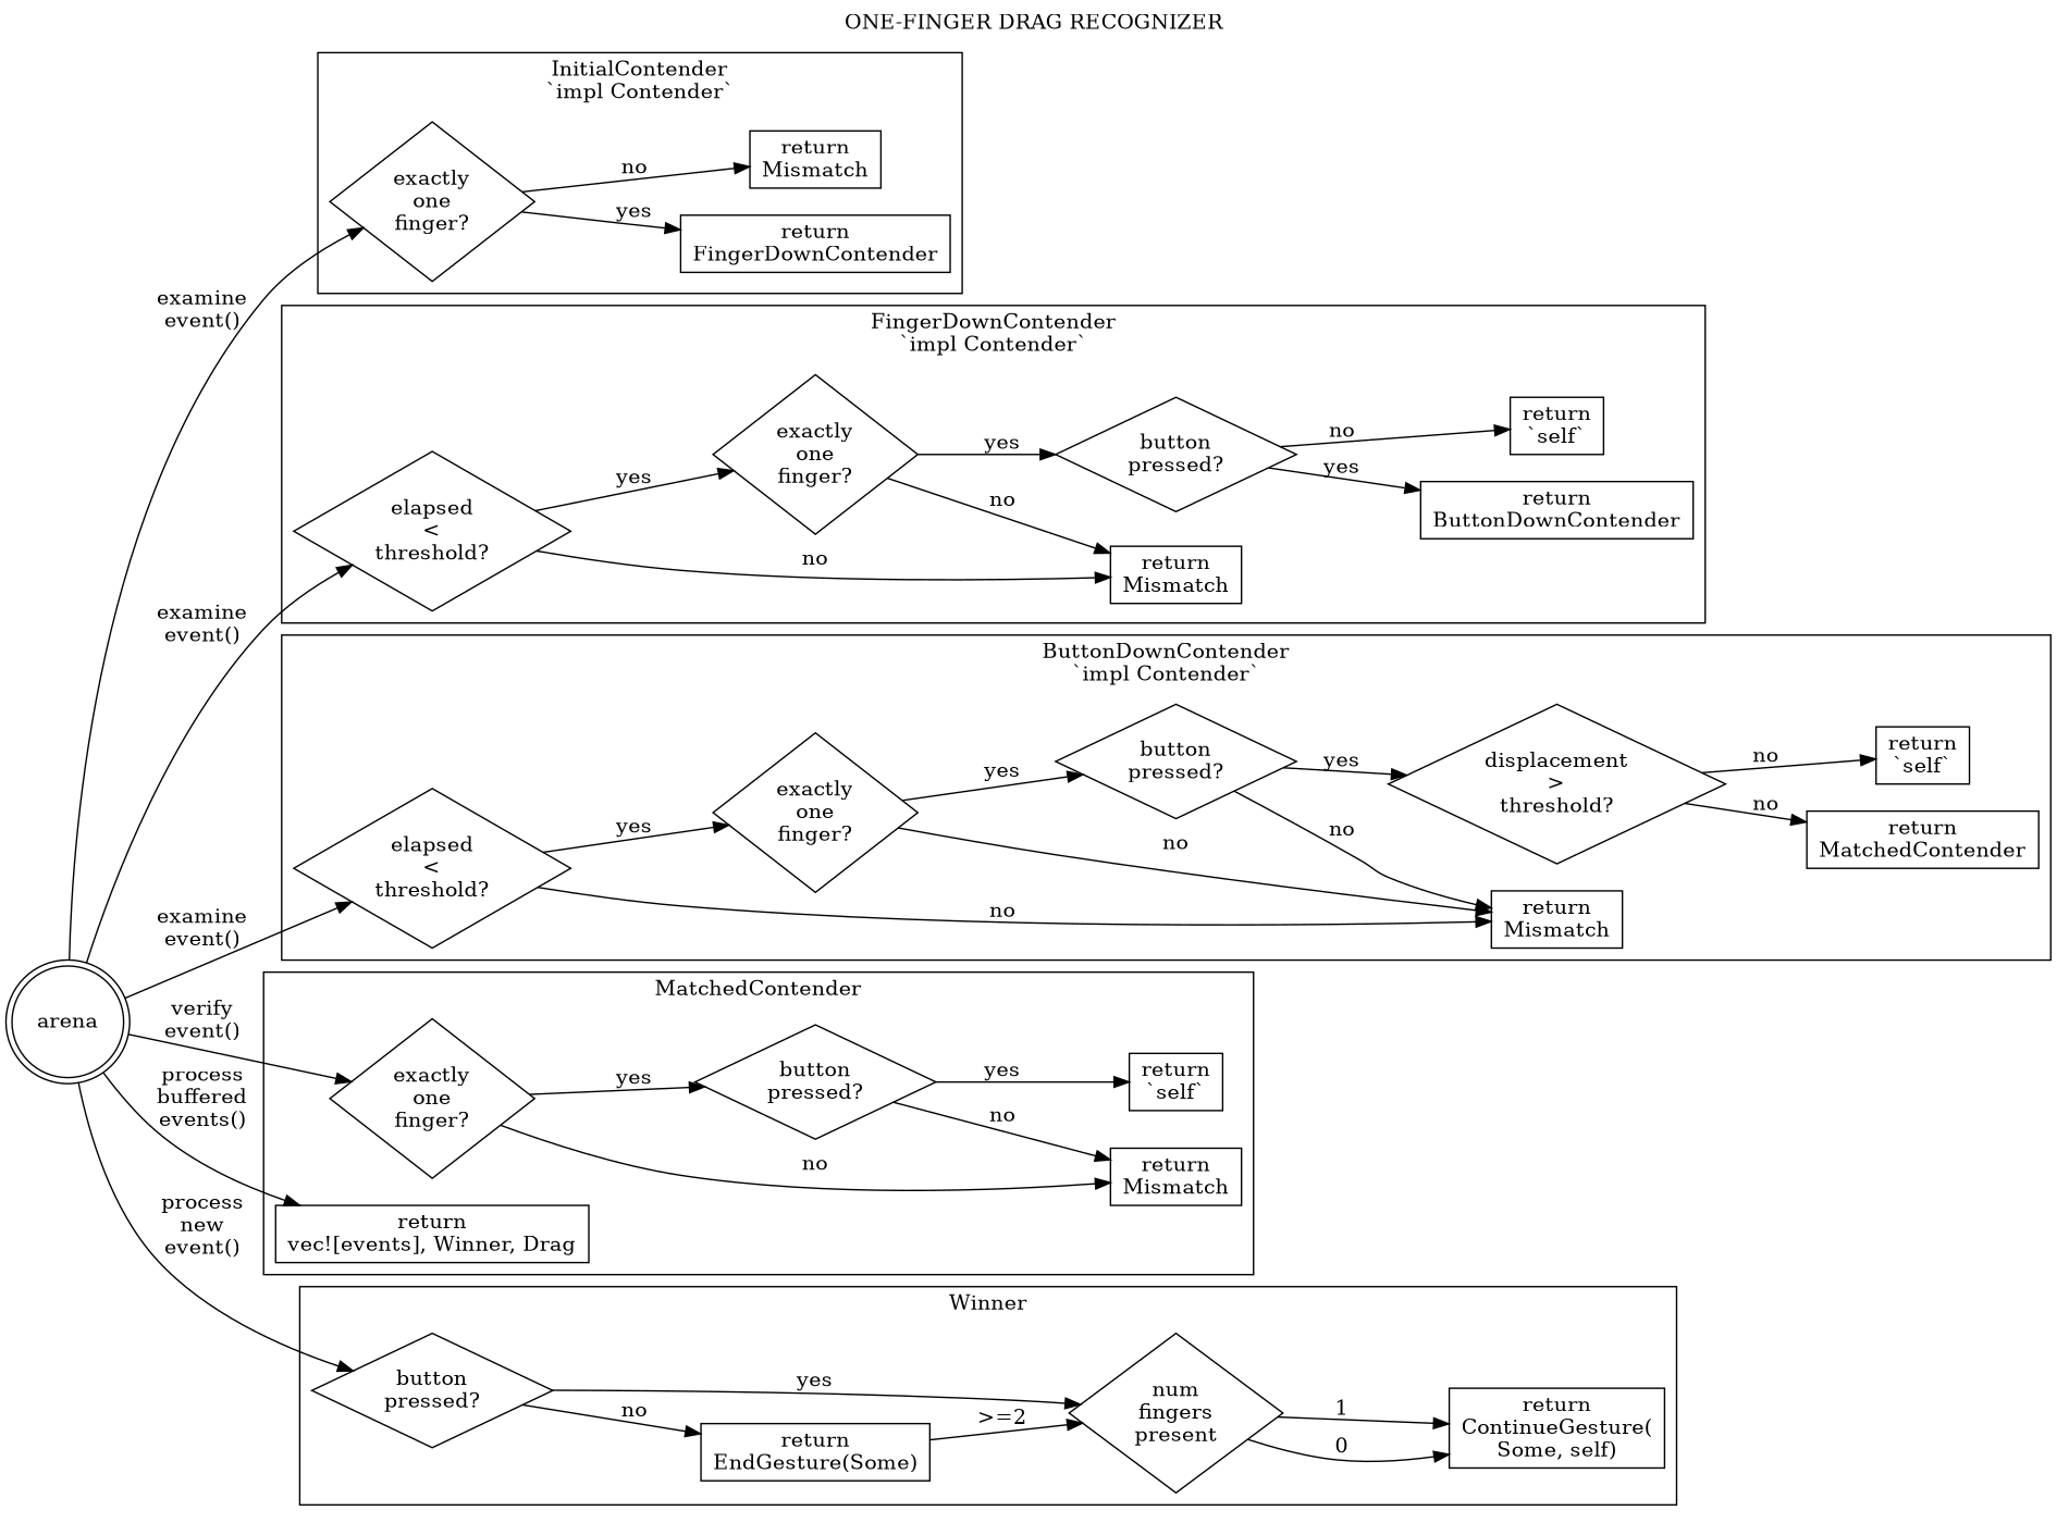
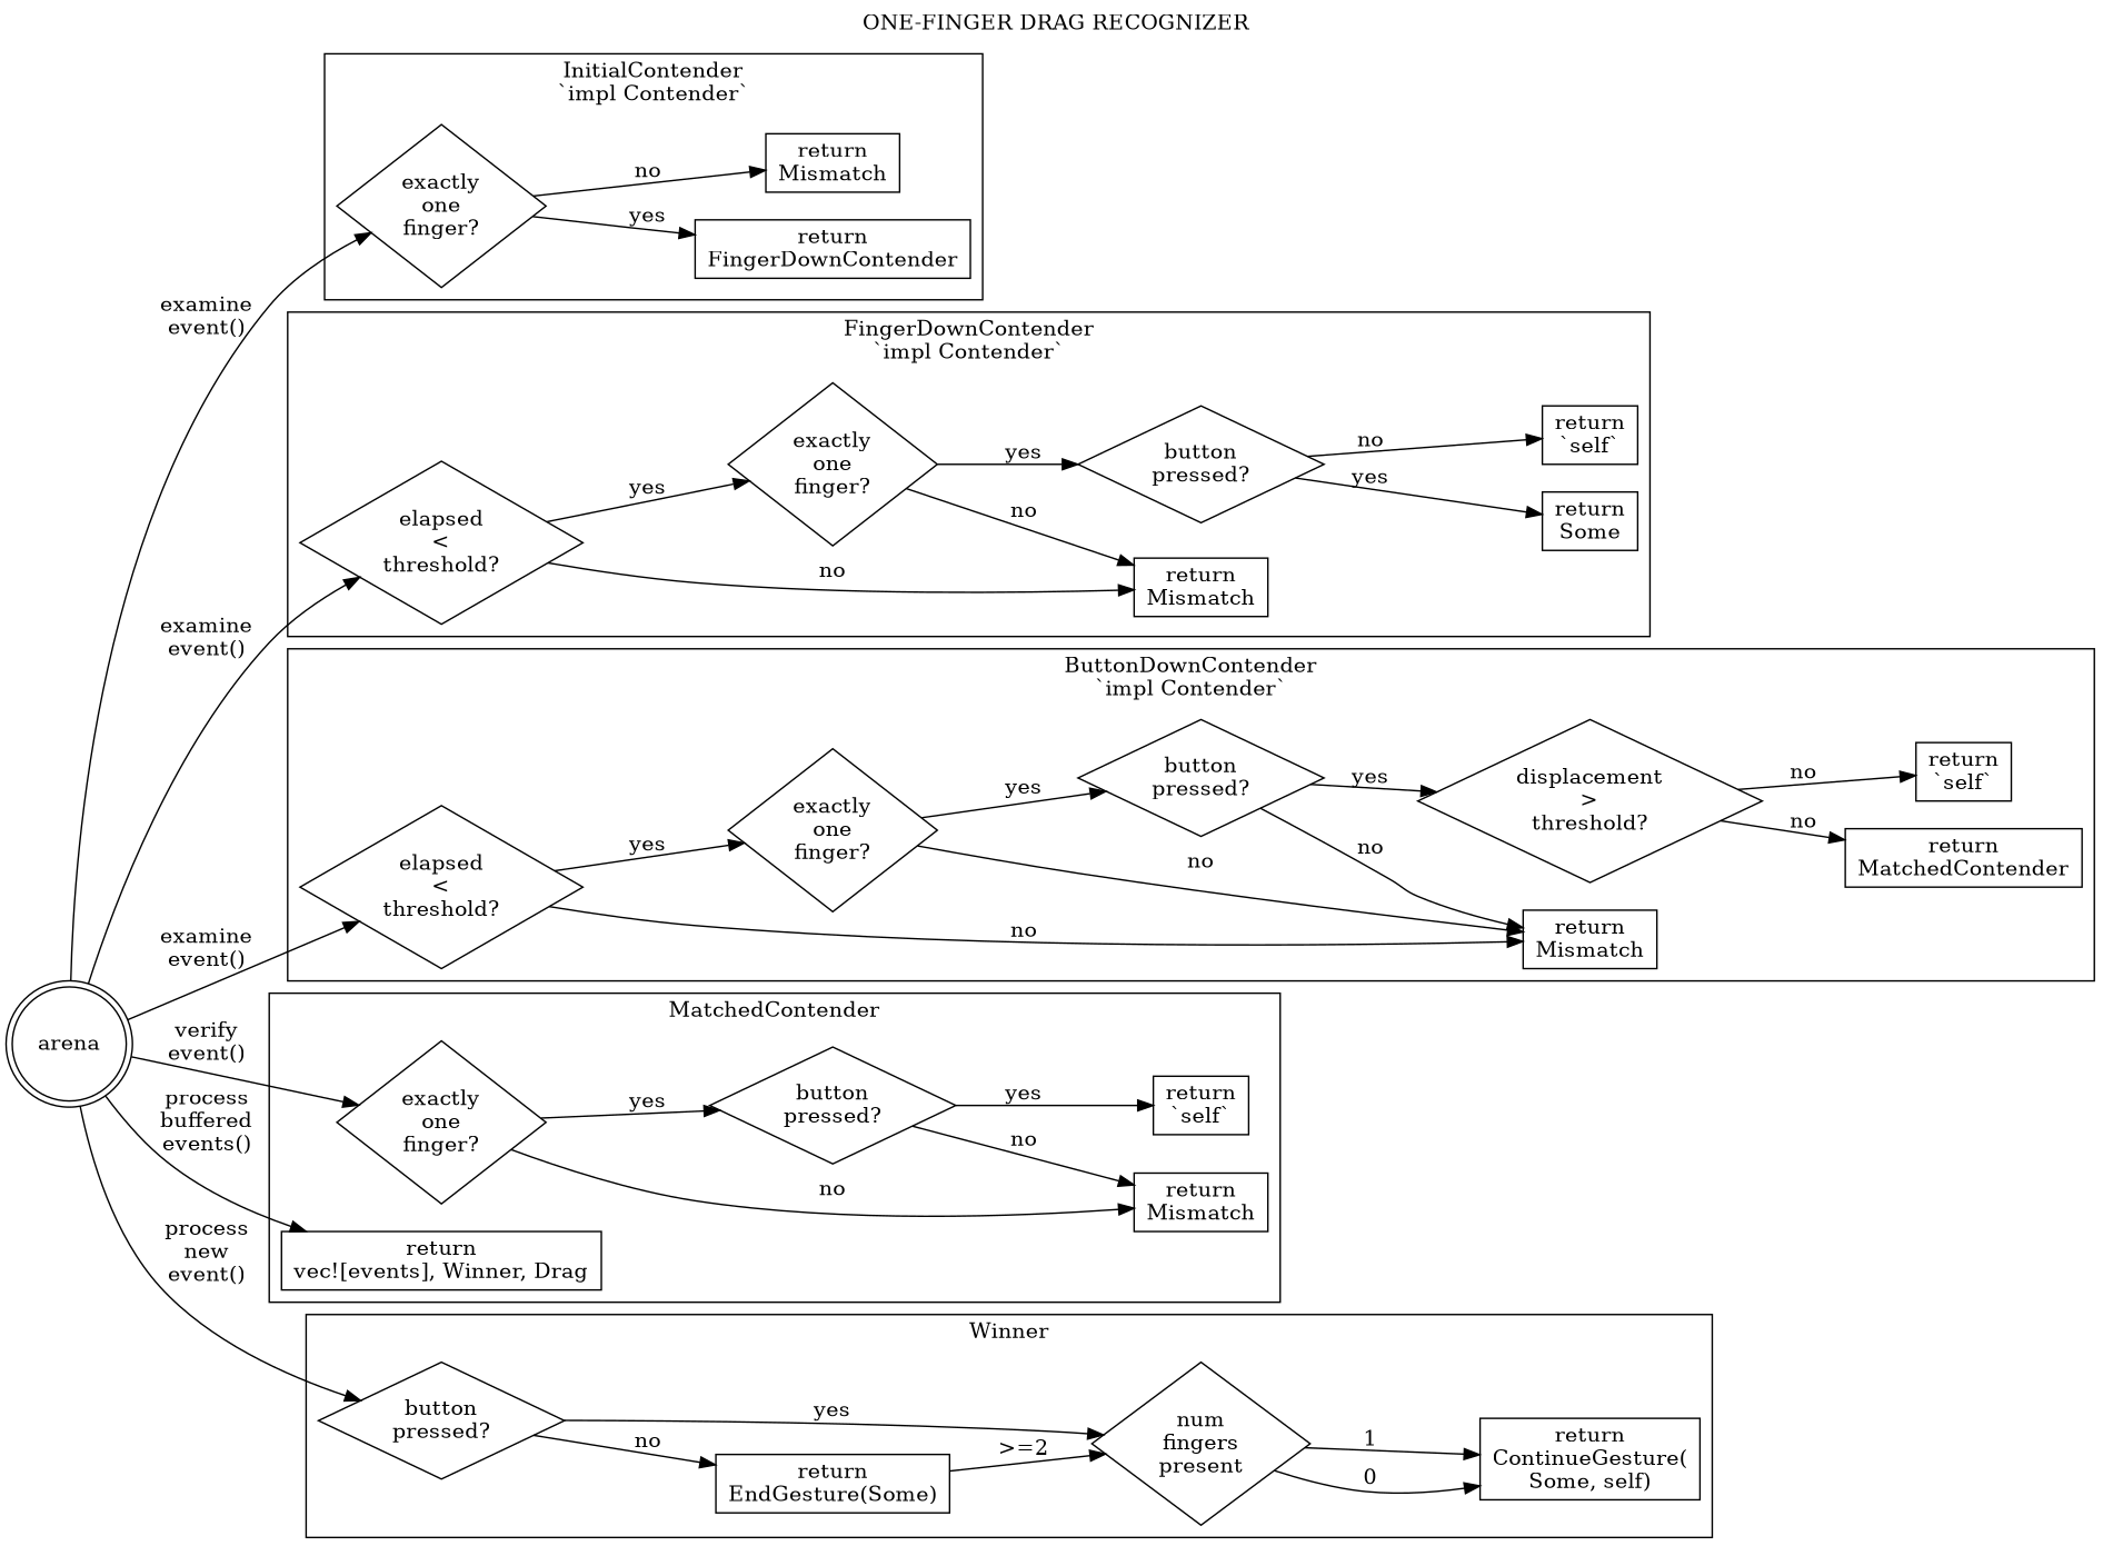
  digraph {
    label="ONE-FINGER DRAG RECOGNIZER"
    labelloc=t
    rankdir=LR
    node [shape=rectangle]
    n1 [label="exactly\none\nfinger?" shape=diamond]
    n2 [label="return\nFingerDownContender"]
    n3 [label="return\nMismatch"]
    n4 [label="elapsed\n<\nthreshold?" shape=diamond]
    n5 [label="return\nMismatch"]
    n6 [label="exactly\none\nfinger?" shape=diamond]
    n7 [label="button\npressed?" shape=diamond]
-   n8 [label="return\nButtonDownContender"]
+   n8 [label="return\nSome"]
    n9 [label="return\n`self`"]
    n10 [label="elapsed\n<\nthreshold?" shape=diamond]
    n11 [label="return\nMismatch"]
    n12 [label="exactly\none\nfinger?" shape=diamond]
    n13 [label="button\npressed?" shape=diamond]
    n14 [label="displacement\n>\nthreshold?" shape=diamond]
    n15 [label="return\nMatchedContender"]
    n16 [label="return\n`self`"]
    n17 [label="exactly\none\nfinger?" shape=diamond]
    n18 [label="return\nMismatch"]
    n19 [label="button\npressed?" shape=diamond]
    n20 [label="return\n`self`"]
    n21 [label="return\nvec![events], Winner, Drag"]
    n22 [label="button\npressed?" shape=diamond]
    n23 [label="return\nEndGesture(Some)"]
    n24 [label="num\nfingers\npresent" shape=diamond]
    n25 [label="return\nContinueGesture(\nSome, self)"]
    arena [shape=doublecircle]
    subgraph cluster_1 {
      label="InitialContender\n`impl Contender`"
      n1
      n2
      n3
    }
    subgraph cluster_2 {
      label="FingerDownContender\n`impl Contender`"
      n4
      n5
      n6
      n7
      n8
      n9
    }
    subgraph cluster_3 {
      label="ButtonDownContender\n`impl Contender`"
      n10
      n11
      n12
      n13
      n14
      n15
      n16
    }
    subgraph cluster_4 {
      label=MatchedContender
      n17
      n18
      n19
      n20
      n21
    }
    subgraph cluster_5 {
      label=Winner
      n22
      n23
      n24
      n25
    }
    n1 -> n2 [label=yes]
    n1 -> n3 [label=no]
    n4 -> n5 [label=no]
    n4 -> n6 [label=yes]
    n6 -> n5 [label=no]
    n6 -> n7 [label=yes]
    n7 -> n8 [label=yes]
    n7 -> n9 [label=no]
    n10 -> n11 [label=no]
    n10 -> n12 [label=yes]
    n12 -> n11 [label=no]
    n12 -> n13 [label=yes]
    n13 -> n11 [label=no]
    n13 -> n14 [label=yes]
    n14 -> n15 [label=no]
    n14 -> n16 [label=no]
    n17 -> n18 [label=no]
    n17 -> n19 [label=yes]
    n19 -> n18 [label=no]
    n19 -> n20 [label=yes]
    n22 -> n23 [label=no]
    n22 -> n24 [label=yes]
    n23 -> n24 [label=">=2"]
    n24 -> n25 [label=0]
    n24 -> n25 [label=1]
    arena -> n1 [label="examine\nevent()"]
    arena -> n4 [label="examine\nevent()"]
    arena -> n10 [label="examine\nevent()"]
    arena -> n17 [label="verify\nevent()"]
    arena -> n21 [label="process\nbuffered\nevents()"]
    arena -> n22 [label="process\nnew\nevent()"]
  }
